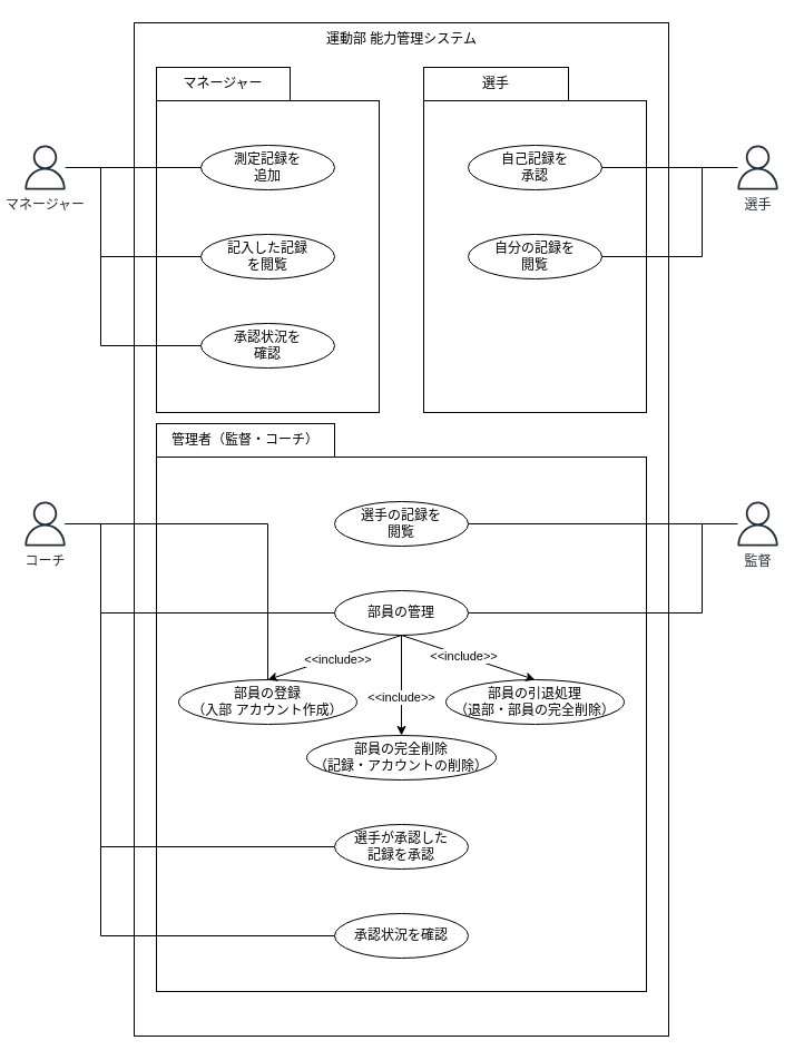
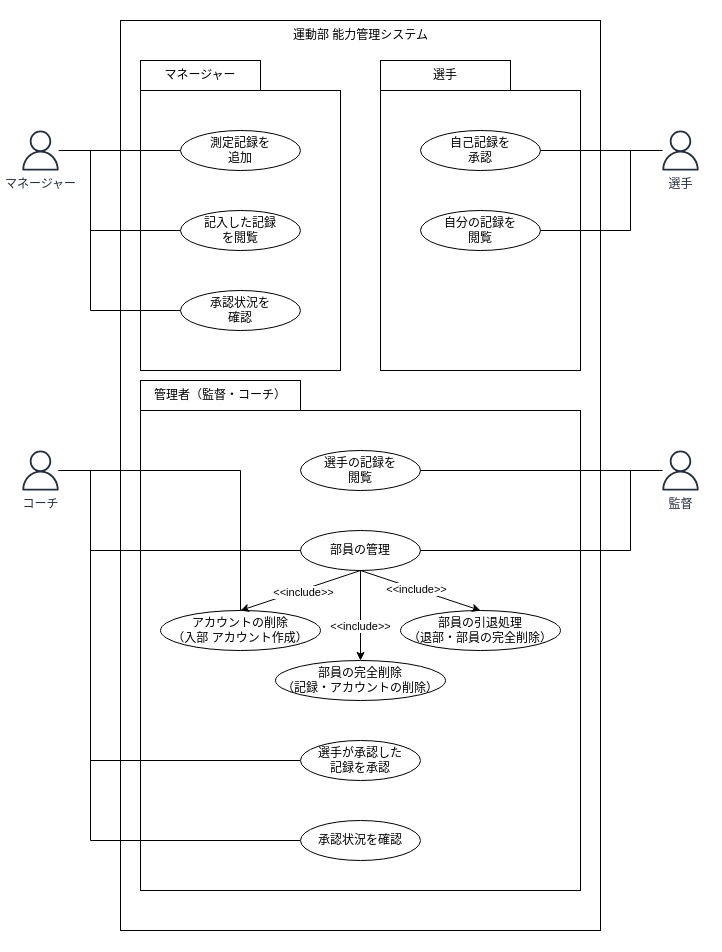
  <mxCell id="0" />
  <mxCell id="1" parent="0" />
  <mxCell id="2" value="" style="html=1;whiteSpace=wrap;fillColor=none;" parent="1" vertex="1"><mxGeometry x="120" y="20" width="480" height="910" as="geometry" /></mxCell>
  <mxCell id="3" value="" style="rounded=0;whiteSpace=wrap;html=1;fillColor=none;" parent="1" vertex="1"><mxGeometry x="140" y="90" width="200" height="280" as="geometry" /></mxCell>
  <mxCell id="4" value="マネージャー" style="sketch=0;outlineConnect=0;fontColor=#232F3E;gradientColor=none;fillColor=#232F3D;strokeColor=none;dashed=0;verticalLabelPosition=bottom;verticalAlign=top;align=center;html=1;fontSize=12;fontStyle=0;aspect=fixed;pointerEvents=1;shape=mxgraph.aws4.user;fillStyle=auto;" parent="1" vertex="1"><mxGeometry x="20" y="130" width="40" height="40" as="geometry" /></mxCell>
  <mxCell id="5" value="" style="endArrow=none;html=1;rounded=0;entryX=0;entryY=0.5;entryDx=0;entryDy=0;endFill=0;edgeStyle=orthogonalEdgeStyle;" parent="1" source="4" edge="1"><mxGeometry width="50" height="50" relative="1" as="geometry"><mxPoint x="100" y="150" as="sourcePoint" /><mxPoint x="180" y="150" as="targetPoint" /><Array as="points"><mxPoint x="100" y="150" /><mxPoint x="100" y="150" /></Array></mxGeometry></mxCell>
  <mxCell id="6" value="" style="endArrow=none;html=1;rounded=0;entryX=0;entryY=0.5;entryDx=0;entryDy=0;endFill=0;edgeStyle=orthogonalEdgeStyle;" parent="1" edge="1"><mxGeometry width="50" height="50" relative="1" as="geometry"><mxPoint x="110" y="150" as="sourcePoint" /><mxPoint x="180" y="310" as="targetPoint" /><Array as="points"><mxPoint x="90" y="150" /><mxPoint x="90" y="310" /></Array></mxGeometry></mxCell>
  <mxCell id="7" value="" style="endArrow=none;html=1;rounded=0;entryX=0;entryY=0.5;entryDx=0;entryDy=0;endFill=0;edgeStyle=orthogonalEdgeStyle;" parent="1" edge="1"><mxGeometry width="50" height="50" relative="1" as="geometry"><mxPoint x="100" y="150" as="sourcePoint" /><mxPoint x="180" y="230" as="targetPoint" /><Array as="points"><mxPoint x="90" y="150" /><mxPoint x="90" y="230" /></Array></mxGeometry></mxCell>
  <mxCell id="8" value="測定記録を&lt;div&gt;&lt;span style=&quot;color: light-dark(rgb(0, 0, 0), rgb(255, 255, 255)); background-color: transparent;&quot;&gt;追加&lt;/span&gt;&lt;/div&gt;" style="ellipse;whiteSpace=wrap;html=1;" parent="1" vertex="1"><mxGeometry x="180" y="130" width="120" height="40" as="geometry" /></mxCell>
  <mxCell id="9" value="承認状況を&lt;div&gt;確認&lt;/div&gt;" style="ellipse;whiteSpace=wrap;html=1;" parent="1" vertex="1"><mxGeometry x="180" y="290" width="120" height="40" as="geometry" /></mxCell>
  <mxCell id="10" value="記入した記録&lt;div&gt;を&lt;span style=&quot;background-color: transparent; color: light-dark(rgb(0, 0, 0), rgb(255, 255, 255));&quot;&gt;閲覧&lt;/span&gt;&lt;/div&gt;" style="ellipse;whiteSpace=wrap;html=1;" parent="1" vertex="1"><mxGeometry x="180" y="210" width="120" height="40" as="geometry" /></mxCell>
  <mxCell id="11" value="" style="rounded=0;whiteSpace=wrap;html=1;fillColor=none;" parent="1" vertex="1"><mxGeometry x="380" y="90" width="200" height="280" as="geometry" /></mxCell>
  <mxCell id="12" value="選手" style="sketch=0;outlineConnect=0;fontColor=#232F3E;gradientColor=none;fillColor=#232F3D;strokeColor=none;dashed=0;verticalLabelPosition=bottom;verticalAlign=top;align=center;html=1;fontSize=12;fontStyle=0;aspect=fixed;pointerEvents=1;shape=mxgraph.aws4.user;fillStyle=auto;" parent="1" vertex="1"><mxGeometry x="660" y="130" width="40" height="40" as="geometry" /></mxCell>
  <mxCell id="13" value="" style="endArrow=none;html=1;rounded=0;entryX=1;entryY=0.5;entryDx=0;entryDy=0;endFill=0;edgeStyle=orthogonalEdgeStyle;" parent="1" source="12" target="15" edge="1"><mxGeometry width="50" height="50" relative="1" as="geometry"><mxPoint x="150" y="150" as="sourcePoint" /><mxPoint x="230" y="150" as="targetPoint" /><Array as="points" /></mxGeometry></mxCell>
  <mxCell id="14" value="" style="endArrow=none;html=1;rounded=0;entryX=1;entryY=0.5;entryDx=0;entryDy=0;endFill=0;edgeStyle=orthogonalEdgeStyle;" parent="1" source="12" target="16" edge="1"><mxGeometry width="50" height="50" relative="1" as="geometry"><mxPoint x="150" y="150" as="sourcePoint" /><mxPoint x="230" y="230" as="targetPoint" /><Array as="points"><mxPoint x="630" y="150" /><mxPoint x="630" y="230" /></Array></mxGeometry></mxCell>
  <mxCell id="15" value="自己記録を&lt;div&gt;承認&lt;/div&gt;" style="ellipse;whiteSpace=wrap;html=1;" parent="1" vertex="1"><mxGeometry x="420" y="130" width="120" height="40" as="geometry" /></mxCell>
  <mxCell id="16" value="自分の記録を&lt;div&gt;&lt;span style=&quot;color: light-dark(rgb(0, 0, 0), rgb(255, 255, 255)); background-color: transparent;&quot;&gt;閲覧&lt;/span&gt;&lt;/div&gt;" style="ellipse;whiteSpace=wrap;html=1;" parent="1" vertex="1"><mxGeometry x="420" y="210" width="120" height="40" as="geometry" /></mxCell>
  <mxCell id="17" value="" style="rounded=0;whiteSpace=wrap;html=1;fillColor=none;" parent="1" vertex="1"><mxGeometry x="140" y="410" width="440" height="480" as="geometry" /></mxCell>
  <mxCell id="18" value="コーチ" style="sketch=0;outlineConnect=0;fontColor=#232F3E;gradientColor=none;fillColor=#232F3D;strokeColor=none;dashed=0;verticalLabelPosition=bottom;verticalAlign=top;align=center;html=1;fontSize=12;fontStyle=0;aspect=fixed;pointerEvents=1;shape=mxgraph.aws4.user;fillStyle=auto;" parent="1" vertex="1"><mxGeometry x="20" y="450" width="40" height="40" as="geometry" /></mxCell>
  <mxCell id="19" value="" style="endArrow=none;html=1;rounded=0;entryX=0;entryY=0.5;entryDx=0;entryDy=0;endFill=0;edgeStyle=orthogonalEdgeStyle;" parent="1" source="18" target="21" edge="1"><mxGeometry width="50" height="50" relative="1" as="geometry"><mxPoint x="100" y="470" as="sourcePoint" /><mxPoint x="180" y="470" as="targetPoint" /><Array as="points"><mxPoint x="90" y="470" /><mxPoint x="90" y="760" /></Array></mxGeometry></mxCell>
  <mxCell id="20" value="" style="endArrow=none;html=1;rounded=0;entryX=0;entryY=0.5;entryDx=0;entryDy=0;endFill=0;edgeStyle=orthogonalEdgeStyle;" parent="1" source="18" target="23" edge="1"><mxGeometry width="50" height="50" relative="1" as="geometry"><mxPoint x="100" y="470" as="sourcePoint" /><mxPoint x="160" y="600" as="targetPoint" /><Array as="points"><mxPoint x="90" y="470" /><mxPoint x="90" y="840" /></Array></mxGeometry></mxCell>
  <mxCell id="21" value="選手が承認した&lt;div&gt;記録を&lt;span style=&quot;background-color: transparent; color: light-dark(rgb(0, 0, 0), rgb(255, 255, 255));&quot;&gt;承認&lt;/span&gt;&lt;/div&gt;" style="ellipse;whiteSpace=wrap;html=1;" parent="1" vertex="1"><mxGeometry x="300" y="740" width="120" height="40" as="geometry" /></mxCell>
  <mxCell id="22" value="選手の記録を&lt;div&gt;閲覧&lt;/div&gt;" style="ellipse;whiteSpace=wrap;html=1;" parent="1" vertex="1"><mxGeometry x="300" y="450" width="120" height="40" as="geometry" /></mxCell>
  <mxCell id="23" value="承認状況を確認" style="ellipse;whiteSpace=wrap;html=1;" parent="1" vertex="1"><mxGeometry x="300" y="820" width="120" height="40" as="geometry" /></mxCell>
  <mxCell id="24" value="部員の管理" style="ellipse;whiteSpace=wrap;html=1;" parent="1" vertex="1"><mxGeometry x="300" y="530" width="120" height="40" as="geometry" /></mxCell>
  <mxCell id="25" value="" style="endArrow=none;html=1;rounded=0;entryX=0;entryY=0.5;entryDx=0;entryDy=0;endFill=0;edgeStyle=orthogonalEdgeStyle;" parent="1" source="18" target="24" edge="1"><mxGeometry width="50" height="50" relative="1" as="geometry"><mxPoint x="100" y="470" as="sourcePoint" /><mxPoint x="190" y="780" as="targetPoint" /><Array as="points"><mxPoint x="90" y="470" /><mxPoint x="90" y="550" /></Array></mxGeometry></mxCell>
  <mxCell id="26" value="監督" style="sketch=0;outlineConnect=0;fontColor=#232F3E;gradientColor=none;fillColor=#232F3D;strokeColor=none;dashed=0;verticalLabelPosition=bottom;verticalAlign=top;align=center;html=1;fontSize=12;fontStyle=0;aspect=fixed;pointerEvents=1;shape=mxgraph.aws4.user;fillStyle=auto;" parent="1" vertex="1"><mxGeometry x="660" y="450" width="40" height="40" as="geometry" /></mxCell>
  <mxCell id="27" value="" style="endArrow=none;html=1;rounded=0;entryX=1;entryY=0.5;entryDx=0;entryDy=0;endFill=0;edgeStyle=orthogonalEdgeStyle;" parent="1" source="26" target="22" edge="1"><mxGeometry width="50" height="50" relative="1" as="geometry"><mxPoint x="580" y="470" as="sourcePoint" /><mxPoint x="500" y="620" as="targetPoint" /><Array as="points" /></mxGeometry></mxCell>
  <mxCell id="28" value="" style="endArrow=none;html=1;rounded=0;entryX=1;entryY=0.5;entryDx=0;entryDy=0;endFill=0;edgeStyle=orthogonalEdgeStyle;" parent="1" source="26" target="24" edge="1"><mxGeometry width="50" height="50" relative="1" as="geometry"><mxPoint x="620" y="470" as="sourcePoint" /><mxPoint x="300" y="630" as="targetPoint" /><Array as="points"><mxPoint x="630" y="470" /><mxPoint x="630" y="550" /></Array></mxGeometry></mxCell>
  <mxCell id="29" value="管理者（監督・コーチ）" style="rounded=0;whiteSpace=wrap;html=1;fillColor=none;" parent="1" vertex="1"><mxGeometry x="140" y="380" width="160" height="30" as="geometry" /></mxCell>
  <mxCell id="30" value="選手" style="rounded=0;whiteSpace=wrap;html=1;fillColor=none;" parent="1" vertex="1"><mxGeometry x="380" y="60" width="130" height="30" as="geometry" /></mxCell>
  <mxCell id="31" value="マネージャー" style="rounded=0;whiteSpace=wrap;html=1;fillColor=none;" parent="1" vertex="1"><mxGeometry x="140" y="60" width="120" height="30" as="geometry" /></mxCell>
- <mxCell id="32" value="部員の登録&lt;div&gt;（入部 アカウント作成）&lt;/div&gt;" style="ellipse;whiteSpace=wrap;html=1;" parent="1" vertex="1"><mxGeometry x="160" y="610" width="160" height="40" as="geometry" /></mxCell>
+ <mxCell id="32" value="アカウントの削除&lt;div&gt;（入部 アカウント作成）&lt;/div&gt;" style="ellipse;whiteSpace=wrap;html=1;" parent="1" vertex="1"><mxGeometry x="160" y="610" width="160" height="40" as="geometry" /></mxCell>
  <mxCell id="33" value="部員の引退処理&lt;div&gt;（退部・部員の完全削除）&lt;/div&gt;" style="ellipse;whiteSpace=wrap;html=1;" parent="1" vertex="1"><mxGeometry x="400" y="610" width="160" height="40" as="geometry" /></mxCell>
  <mxCell id="34" value="部員の完全削除&lt;div&gt;（記録・アカウントの削除）&lt;/div&gt;" style="ellipse;whiteSpace=wrap;html=1;" parent="1" vertex="1"><mxGeometry x="275" y="660" width="170" height="40" as="geometry" /></mxCell>
  <mxCell id="35" value="" style="endArrow=classic;html=1;rounded=0;exitX=0.5;exitY=1;exitDx=0;exitDy=0;entryX=0.5;entryY=0;entryDx=0;entryDy=0;" parent="1" source="24" target="32" edge="1"><mxGeometry width="50" height="50" relative="1" as="geometry"><mxPoint x="360" y="630" as="sourcePoint" /><mxPoint x="410" y="580" as="targetPoint" /></mxGeometry></mxCell>
  <mxCell id="36" value="&amp;lt;&amp;lt;include&amp;gt;&amp;gt;" style="edgeLabel;html=1;align=center;verticalAlign=middle;resizable=0;points=[];" parent="35" vertex="1" connectable="0"><mxGeometry x="-0.042" y="2" relative="1" as="geometry"><mxPoint as="offset" /></mxGeometry></mxCell>
  <mxCell id="37" value="" style="endArrow=classic;html=1;rounded=0;exitX=0.5;exitY=1;exitDx=0;exitDy=0;entryX=0.5;entryY=0;entryDx=0;entryDy=0;" parent="1" source="24" target="33" edge="1"><mxGeometry width="50" height="50" relative="1" as="geometry"><mxPoint x="500" y="670" as="sourcePoint" /><mxPoint x="380" y="690" as="targetPoint" /><Array as="points" /></mxGeometry></mxCell>
  <mxCell id="38" value="&amp;lt;&amp;lt;include&amp;gt;&amp;gt;" style="edgeLabel;html=1;align=center;verticalAlign=middle;resizable=0;points=[];" parent="37" vertex="1" connectable="0"><mxGeometry x="-0.065" relative="1" as="geometry"><mxPoint as="offset" /></mxGeometry></mxCell>
  <mxCell id="39" value="" style="endArrow=classic;html=1;rounded=0;exitX=0.5;exitY=1;exitDx=0;exitDy=0;entryX=0.5;entryY=0;entryDx=0;entryDy=0;" parent="1" source="24" target="34" edge="1"><mxGeometry width="50" height="50" relative="1" as="geometry"><mxPoint x="440" y="650" as="sourcePoint" /><mxPoint x="320" y="670" as="targetPoint" /></mxGeometry></mxCell>
  <mxCell id="40" value="&amp;lt;&amp;lt;include&amp;gt;&amp;gt;" style="edgeLabel;html=1;align=center;verticalAlign=middle;resizable=0;points=[];" parent="39" vertex="1" connectable="0"><mxGeometry x="0.233" y="-1" relative="1" as="geometry"><mxPoint as="offset" /></mxGeometry></mxCell>
  <mxCell id="41" value="運動部 能力管理システム" style="text;html=1;align=center;verticalAlign=middle;resizable=0;points=[];autosize=1;strokeColor=none;fillColor=none;" parent="1" vertex="1"><mxGeometry x="280" y="20" width="160" height="30" as="geometry" /></mxCell>
  <mxCell id="42" value="" style="endArrow=none;html=1;rounded=0;edgeStyle=orthogonalEdgeStyle;" parent="1" source="18" target="32" edge="1"><mxGeometry width="50" height="50" relative="1" as="geometry"><mxPoint x="210" y="560" as="sourcePoint" /><mxPoint x="260" y="510" as="targetPoint" /></mxGeometry></mxCell>
